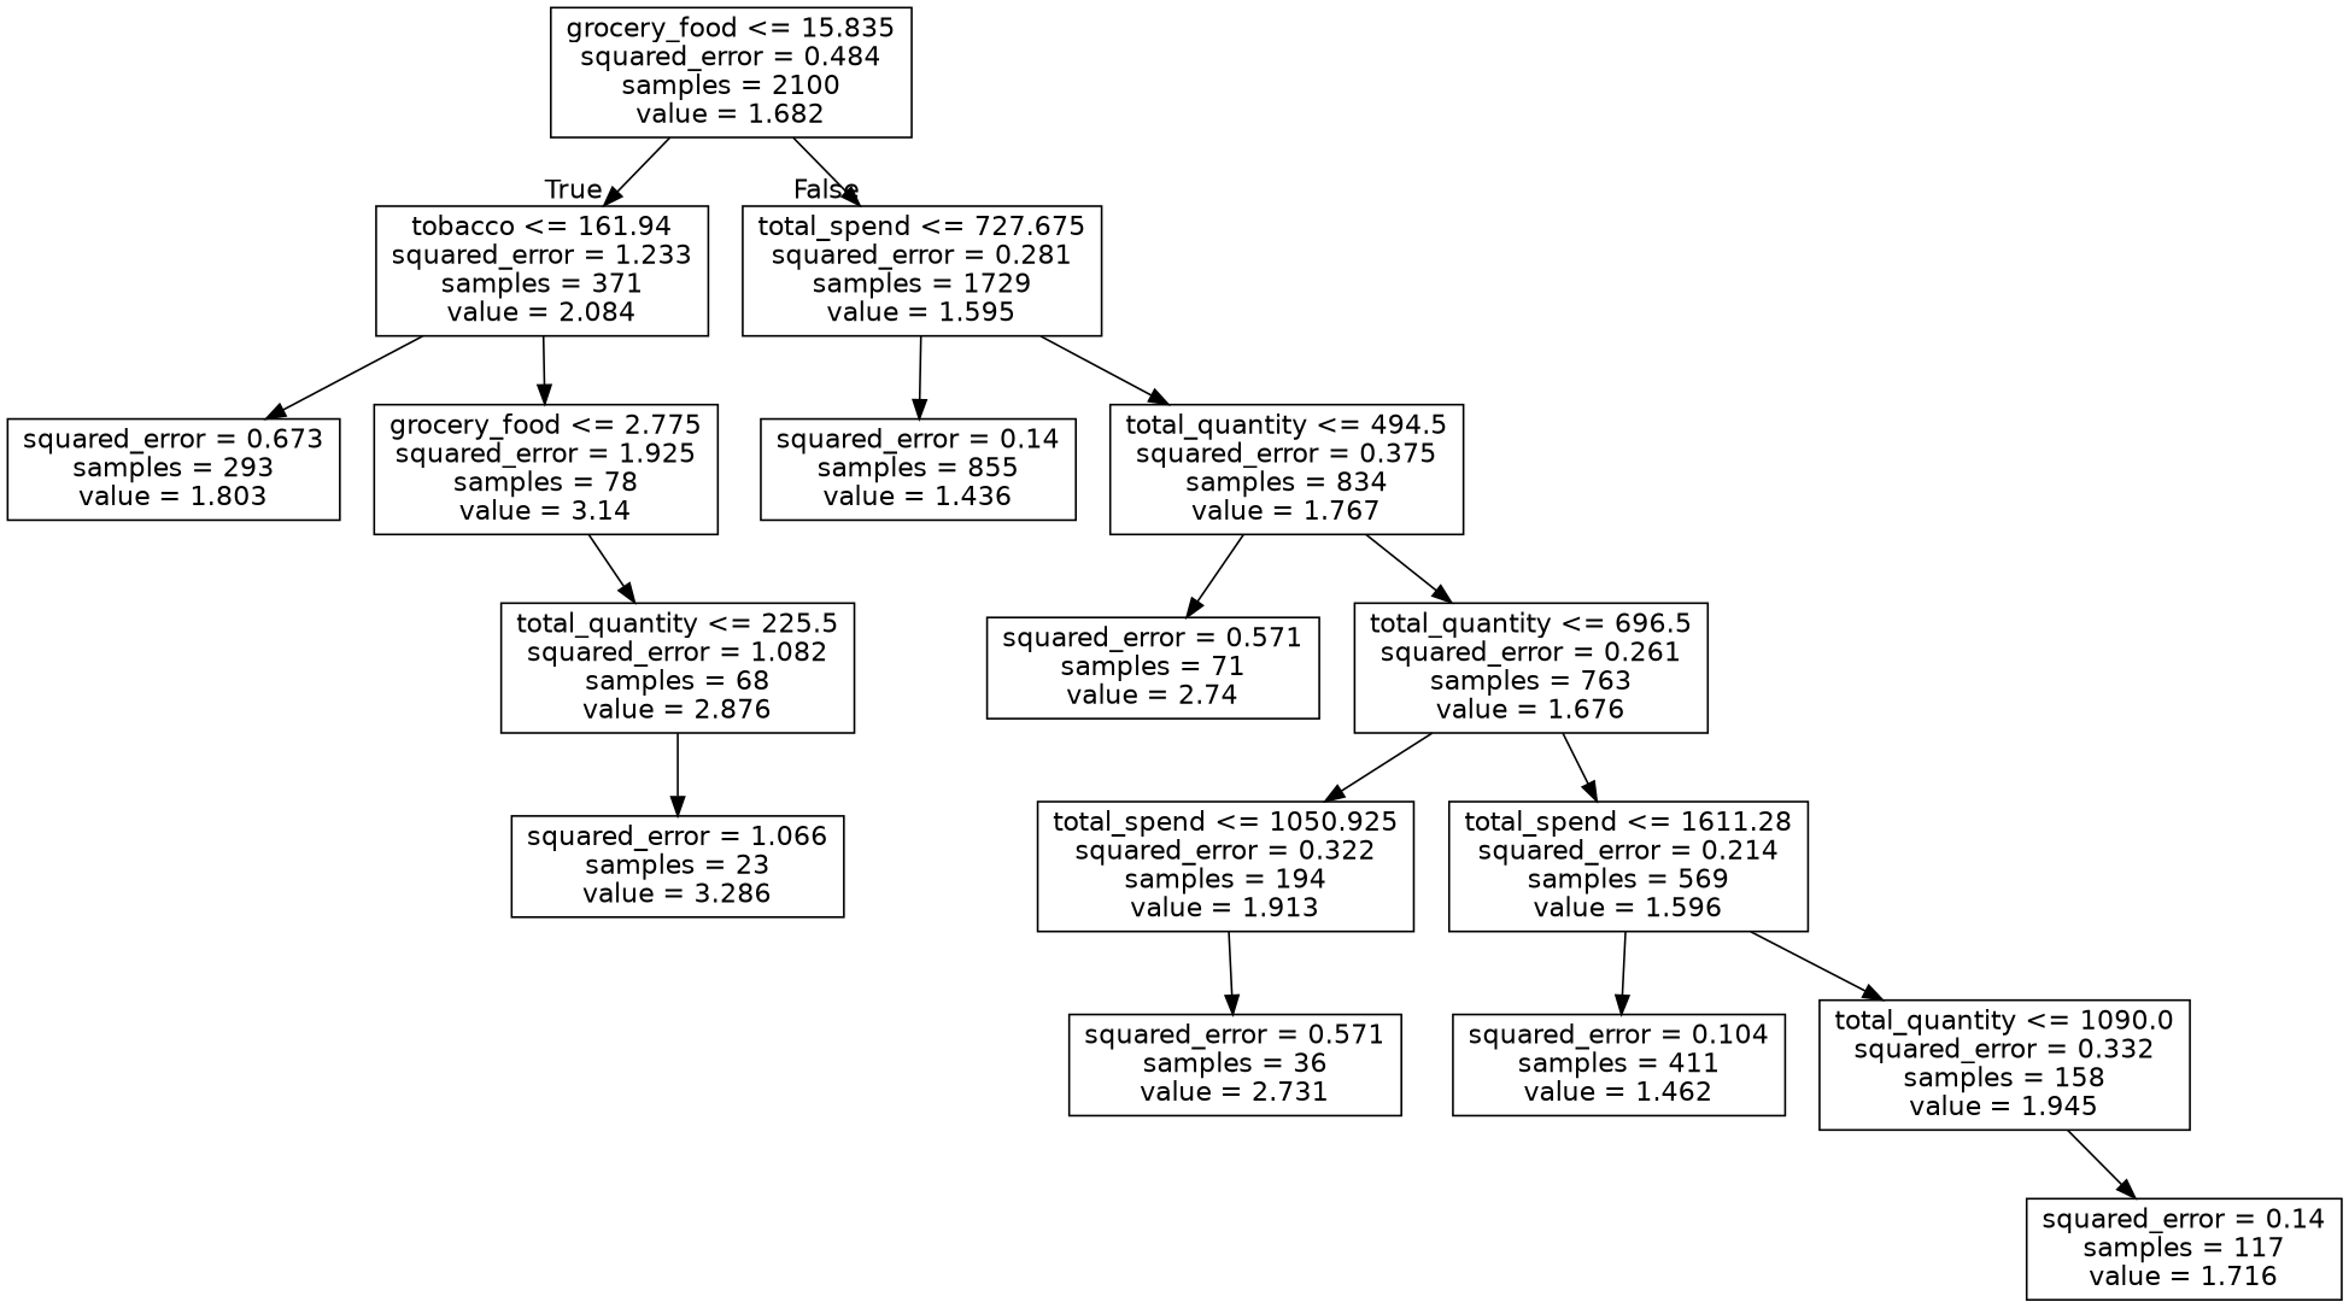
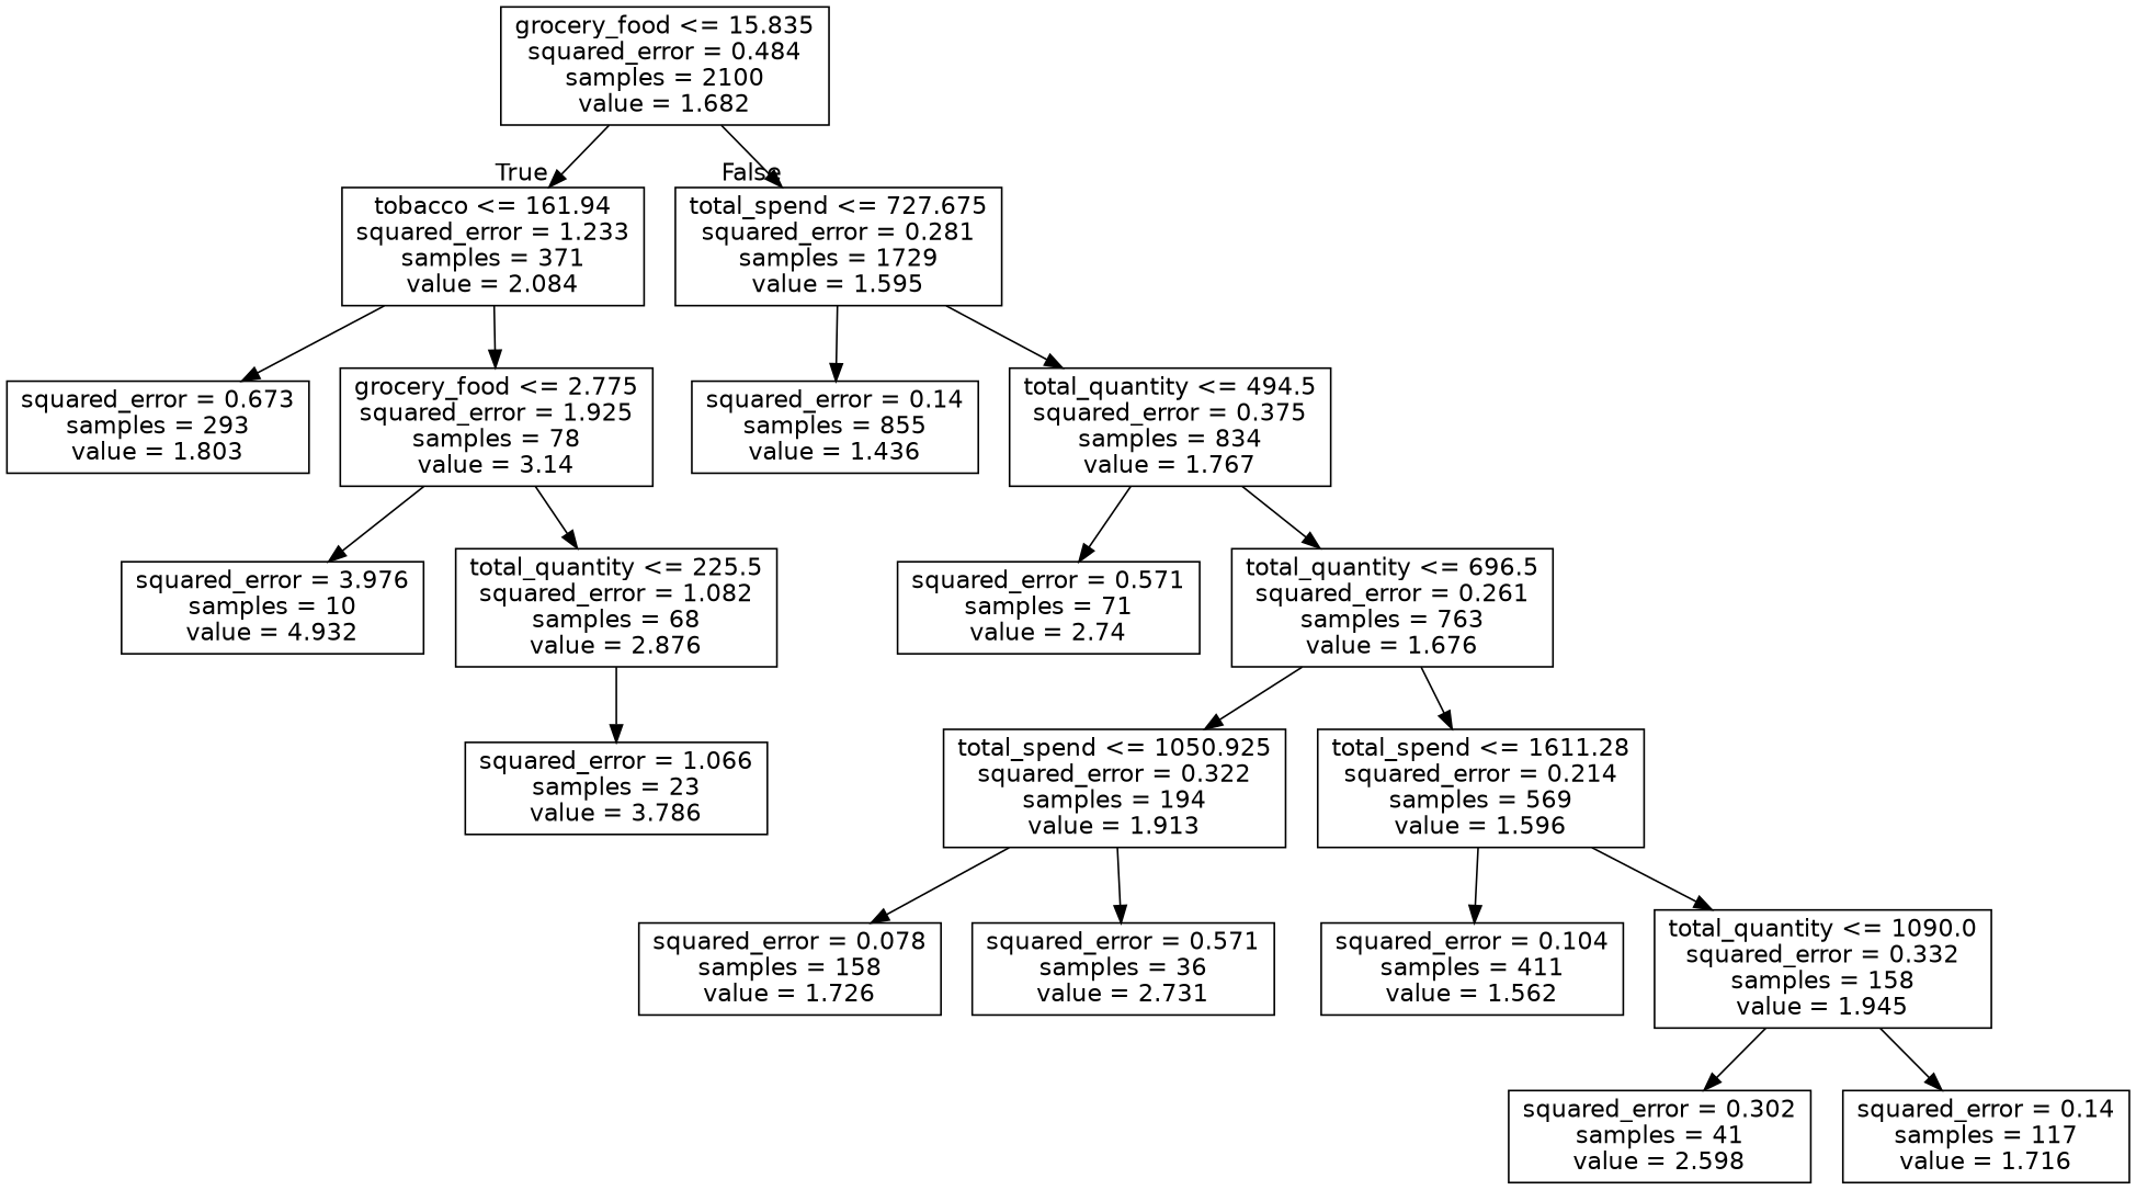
  digraph {
    node [fontname=helvetica shape=box]
    edge [fontname=helvetica]
    n1 [label="grocery_food <= 15.835\nsquared_error = 0.484\nsamples = 2100\nvalue = 1.682"]
    n2 [label="tobacco <= 161.94\nsquared_error = 1.233\nsamples = 371\nvalue = 2.084"]
    n3 [label="total_spend <= 727.675\nsquared_error = 0.281\nsamples = 1729\nvalue = 1.595"]
    n4 [label="squared_error = 0.673\nsamples = 293\nvalue = 1.803"]
    n5 [label="grocery_food <= 2.775\nsquared_error = 1.925\nsamples = 78\nvalue = 3.14"]
    n6 [label="squared_error = 0.14\nsamples = 855\nvalue = 1.436"]
    n7 [label="total_quantity <= 494.5\nsquared_error = 0.375\nsamples = 834\nvalue = 1.767"]
+   n8 [label="squared_error = 3.976\nsamples = 10\nvalue = 4.932"]
    n9 [label="total_quantity <= 225.5\nsquared_error = 1.082\nsamples = 68\nvalue = 2.876"]
-   n10 [label="squared_error = 1.066\nsamples = 23\nvalue = 3.286"]
+   n10 [label="squared_error = 1.066\nsamples = 23\nvalue = 3.786"]
    n11 [label="squared_error = 0.571\nsamples = 71\nvalue = 2.74"]
    n12 [label="total_quantity <= 696.5\nsquared_error = 0.261\nsamples = 763\nvalue = 1.676"]
    n13 [label="total_spend <= 1050.925\nsquared_error = 0.322\nsamples = 194\nvalue = 1.913"]
    n14 [label="total_spend <= 1611.28\nsquared_error = 0.214\nsamples = 569\nvalue = 1.596"]
+   n15 [label="squared_error = 0.078\nsamples = 158\nvalue = 1.726"]
    n16 [label="squared_error = 0.571\nsamples = 36\nvalue = 2.731"]
-   n17 [label="squared_error = 0.104\nsamples = 411\nvalue = 1.462"]
+   n17 [label="squared_error = 0.104\nsamples = 411\nvalue = 1.562"]
    n18 [label="total_quantity <= 1090.0\nsquared_error = 0.332\nsamples = 158\nvalue = 1.945"]
+   n19 [label="squared_error = 0.302\nsamples = 41\nvalue = 2.598"]
    n20 [label="squared_error = 0.14\nsamples = 117\nvalue = 1.716"]
    n1 -> n2 [headlabel=True labelangle=45 labeldistance=2.5]
    n1 -> n3 [headlabel=False labelangle=-45 labeldistance=2.5]
    n2 -> n4
    n2 -> n5
    n3 -> n6
    n3 -> n7
+   n5 -> n8
    n5 -> n9
    n7 -> n11
    n7 -> n12
    n9 -> n10
    n12 -> n13
    n12 -> n14
+   n13 -> n15
    n13 -> n16
    n14 -> n17
    n14 -> n18
+   n18 -> n19
    n18 -> n20
  }
